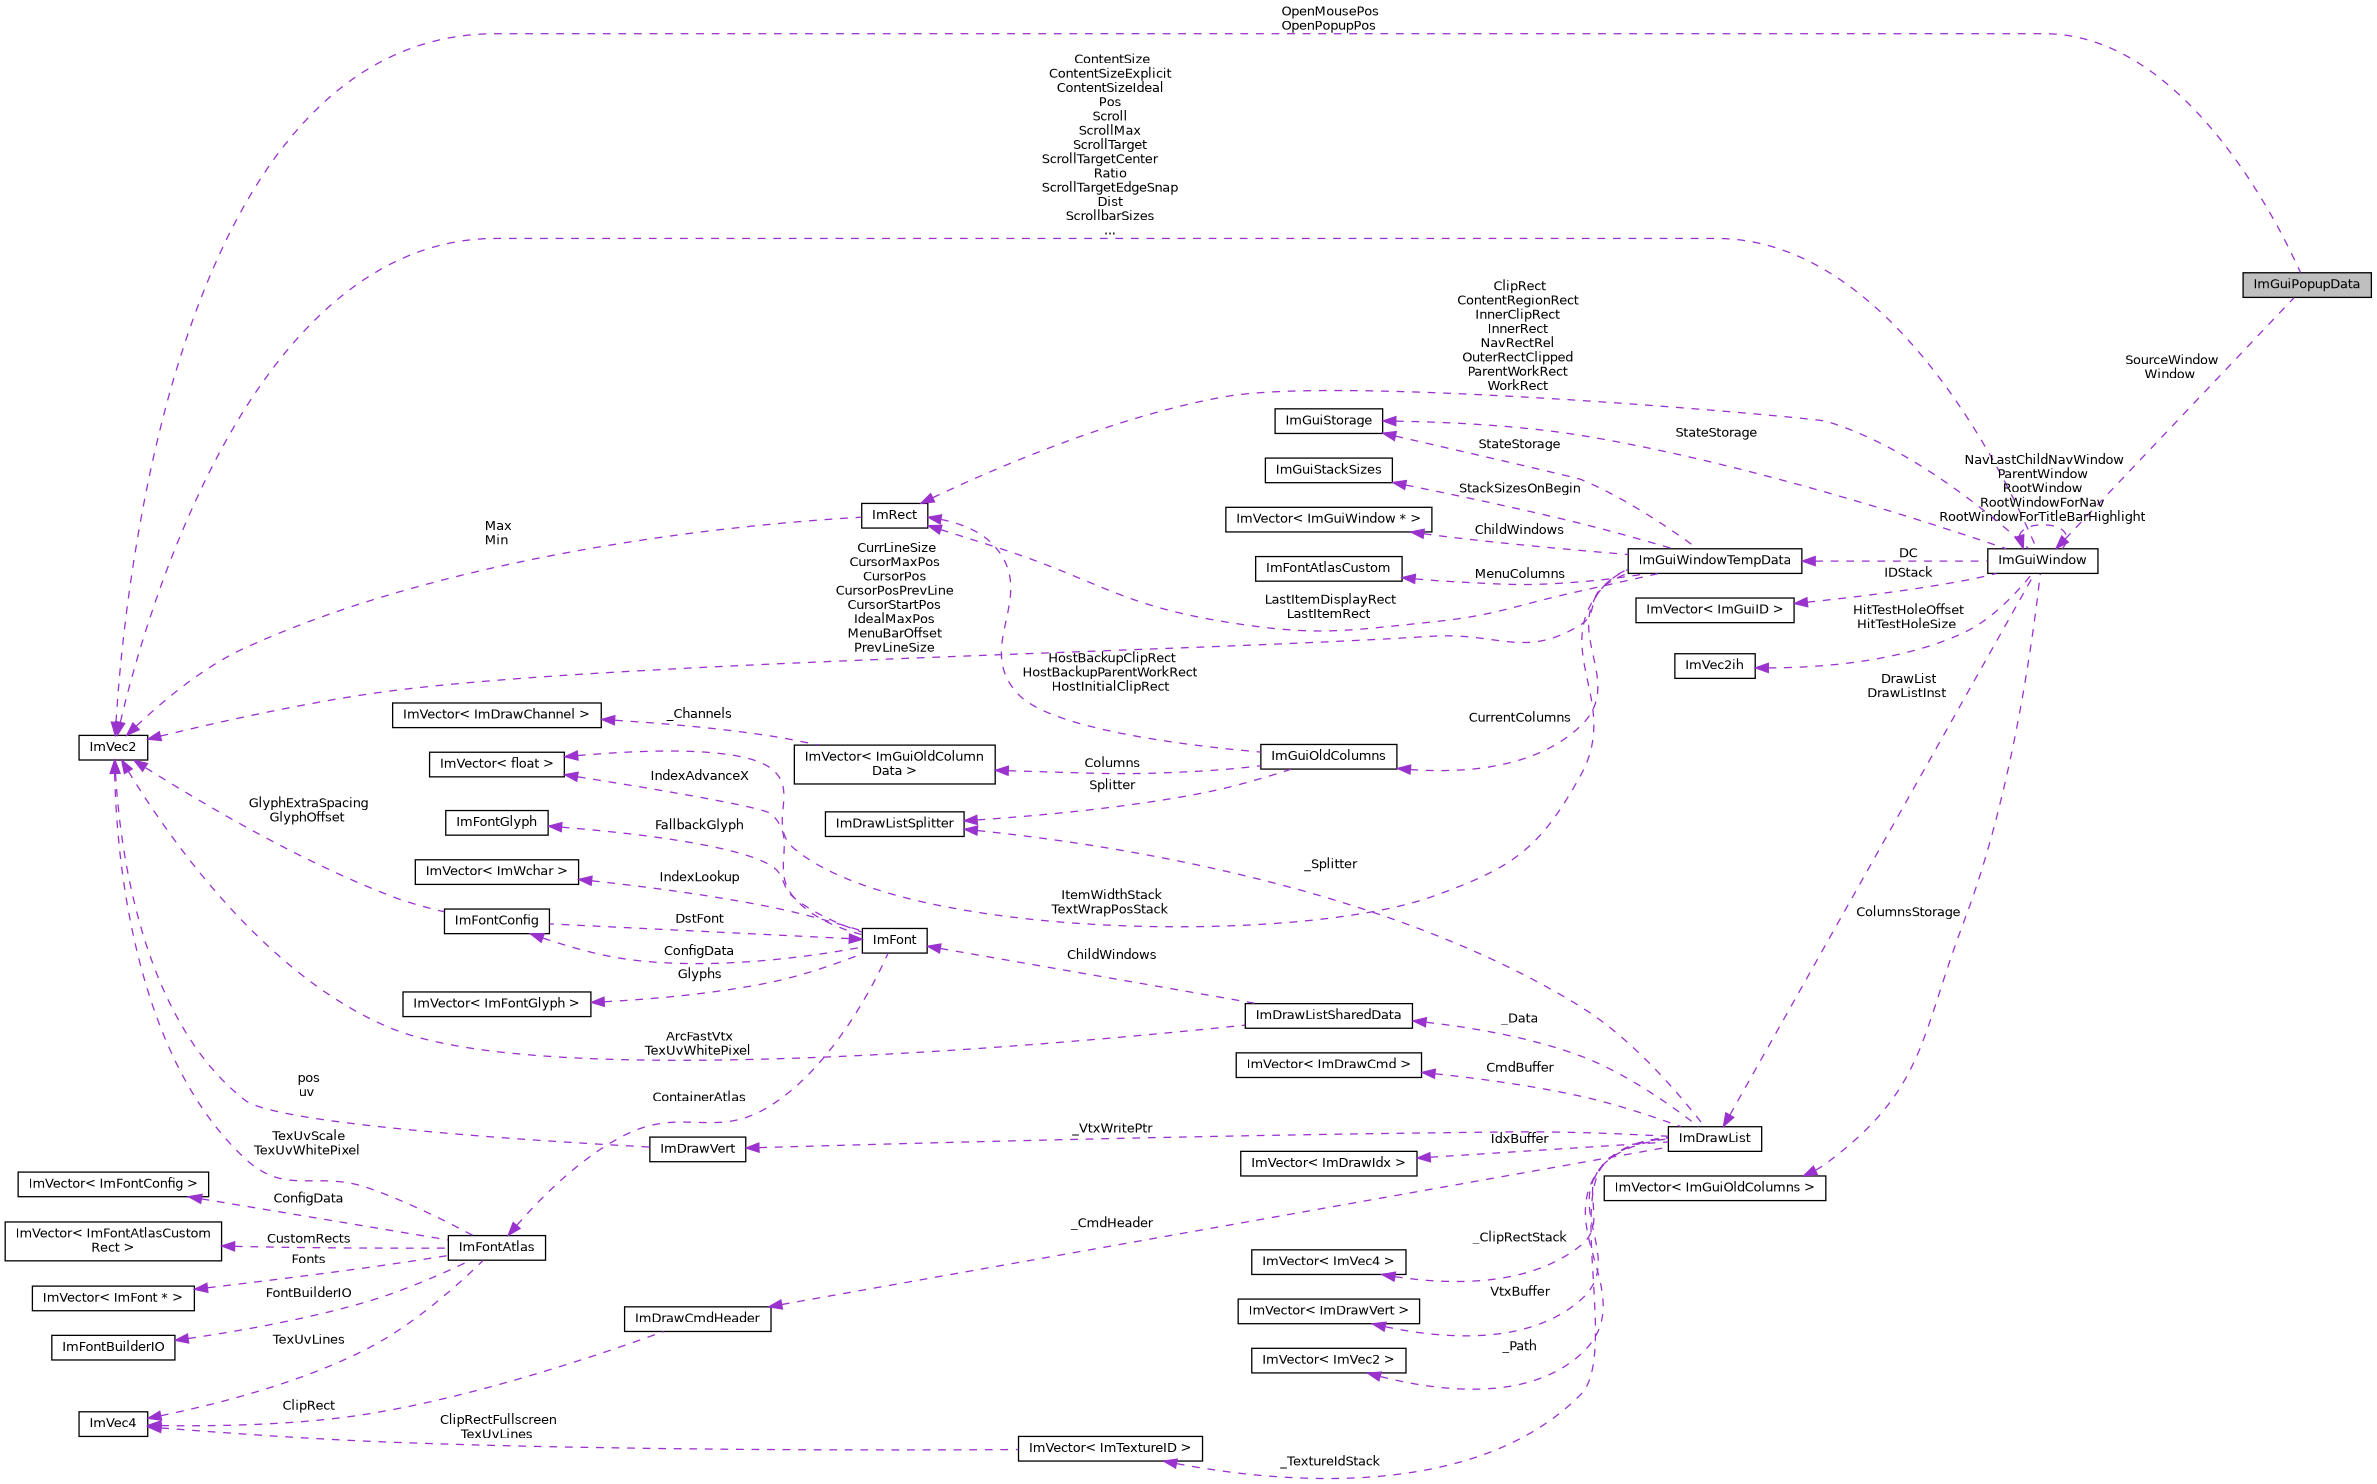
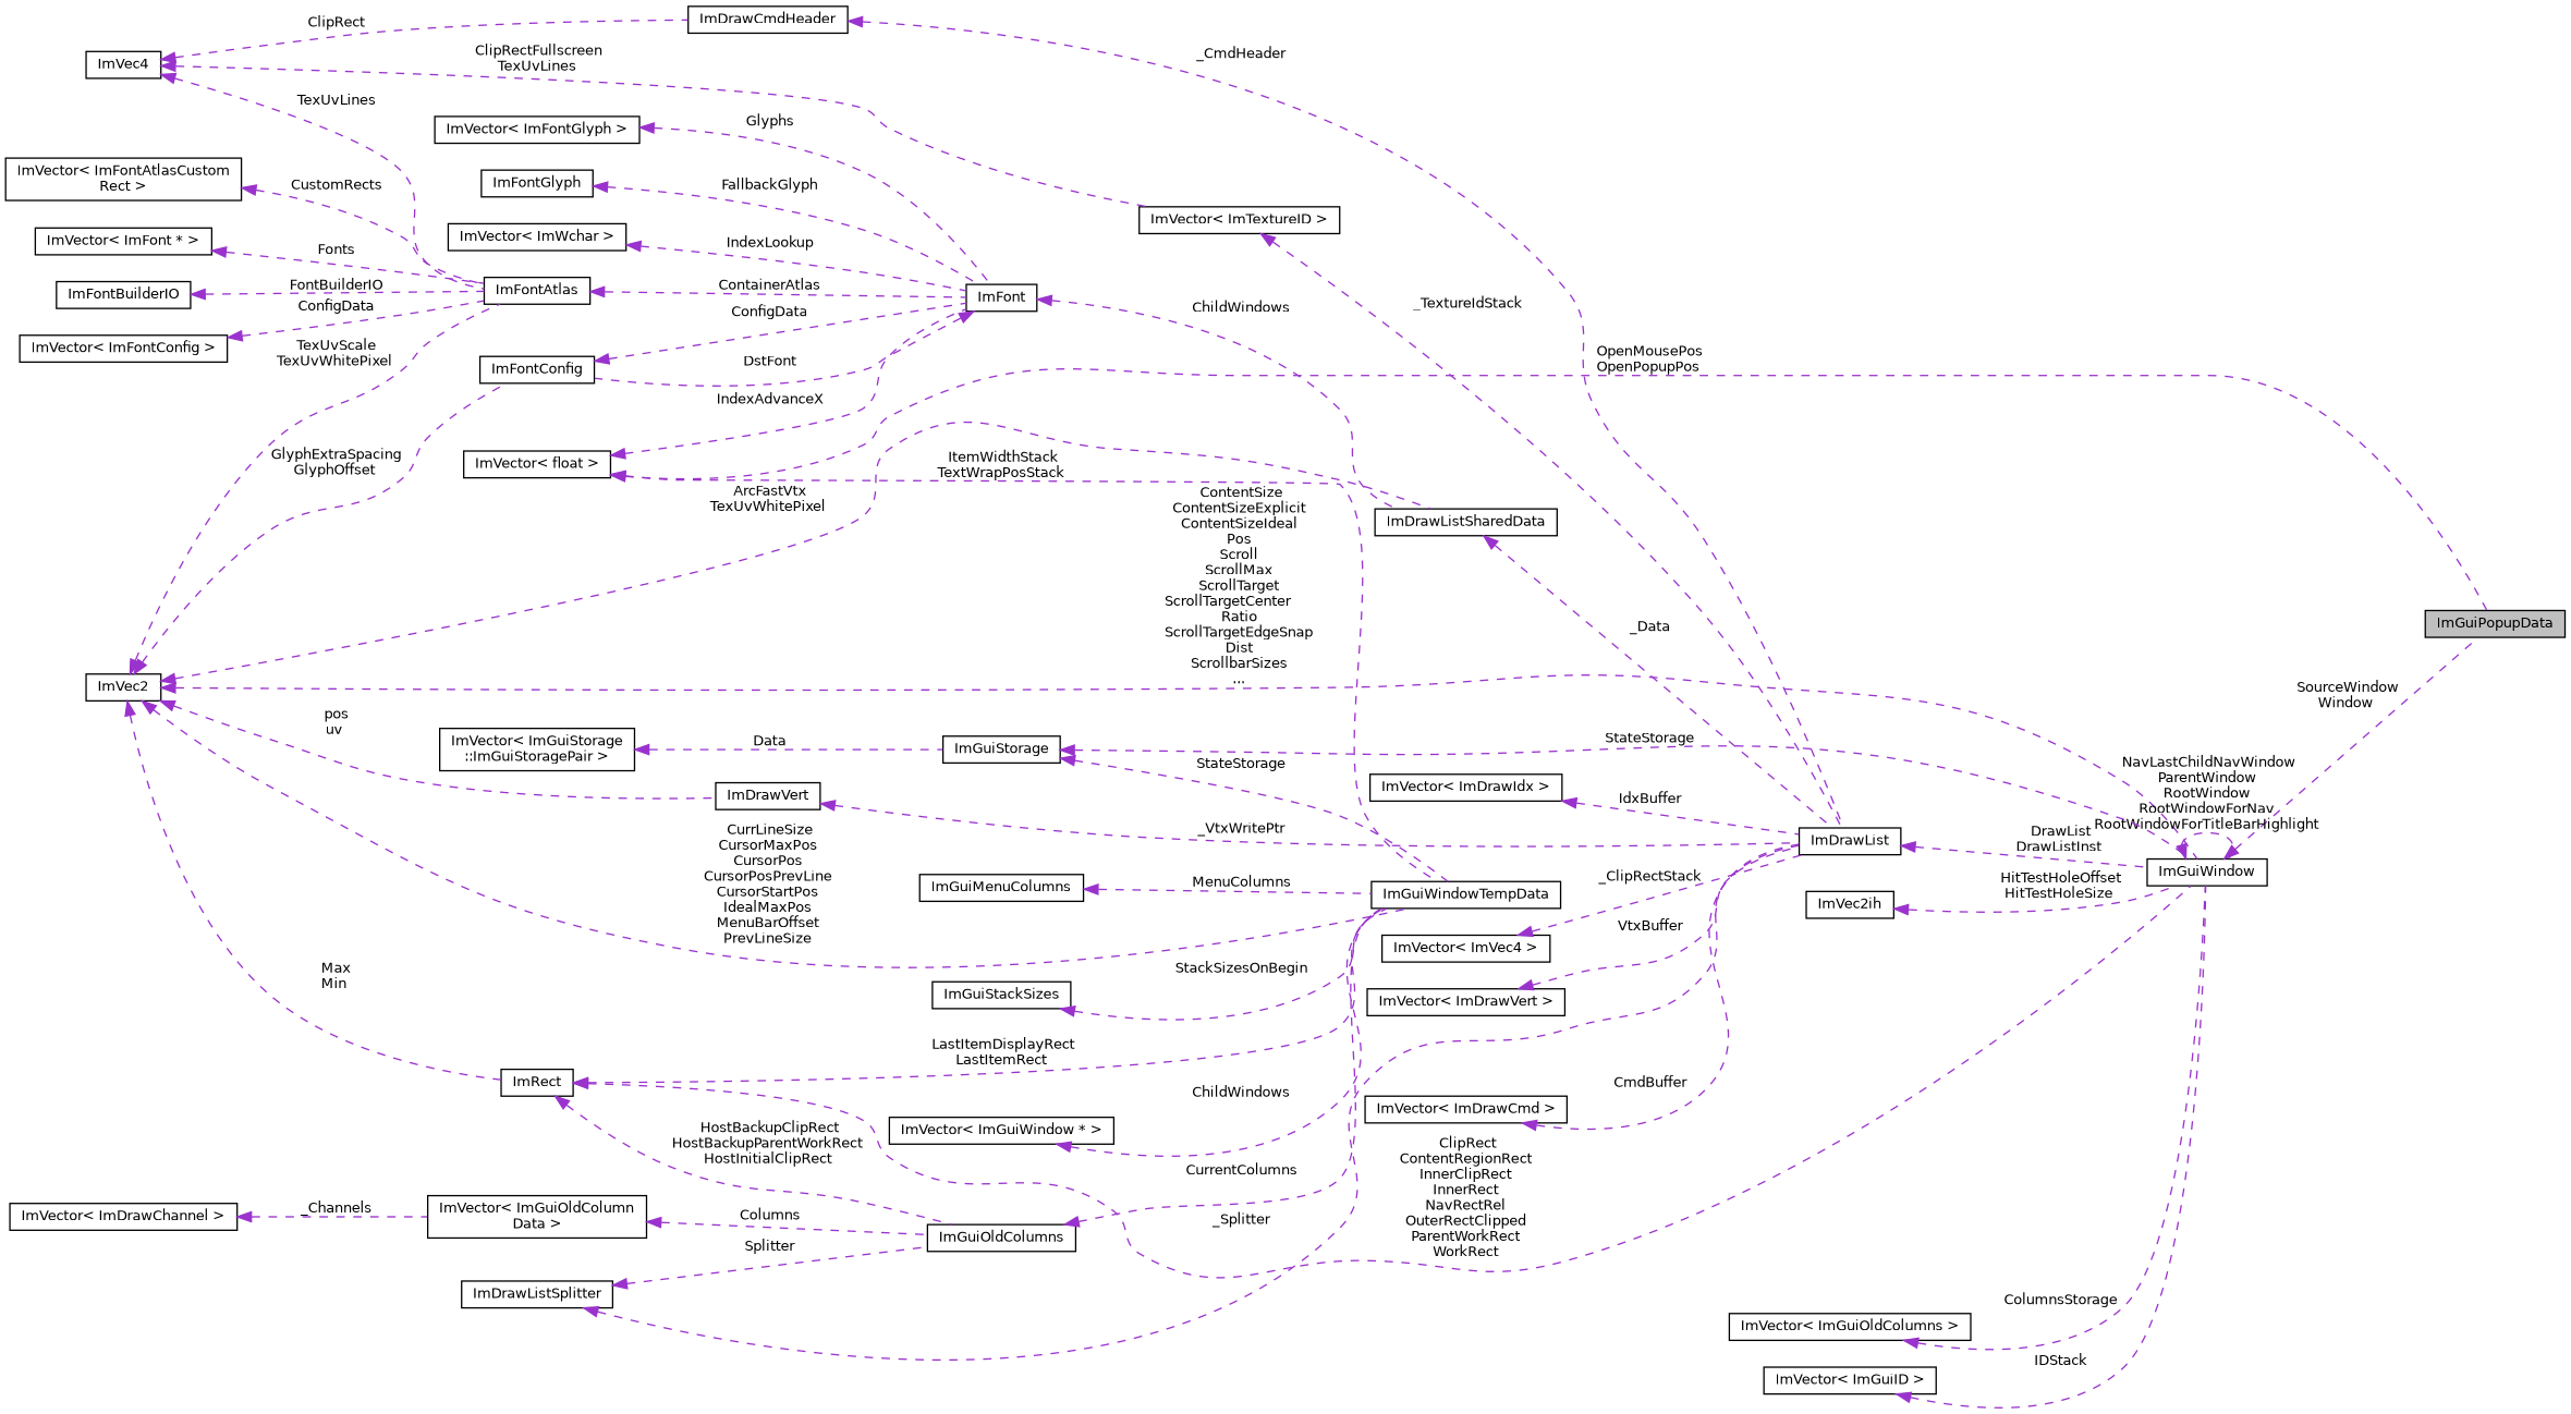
  digraph {
    rankdir=LR
    node [color=black fillcolor=white fontname=Helvetica fontsize=10 shape=record style=filled]
    edge [color=darkorchid3 dir=back fontname=Helvetica fontsize=10 labelfontname=Helvetica labelfontsize=10 style=dashed]
    n1 [fillcolor=grey75 fontcolor=black height=0.2 label=ImGuiPopupData width=0.4]
    n2 [height=0.2 label=ImVec2 width=0.4]
    n3 [height=0.2 label=ImGuiWindow width=0.4]
    n4 [height=0.2 label=ImRect width=0.4]
    n5 [height=0.2 label=ImGuiWindowTempData width=0.4]
    n6 [height=0.2 label=ImDrawListSharedData width=0.4]
    n7 [height=0.2 label=ImFontConfig width=0.4]
    n8 [height=0.2 label=ImFontAtlas width=0.4]
    n9 [height=0.2 label=ImDrawVert width=0.4]
    n10 [height=0.2 label=ImGuiOldColumns width=0.4]
    n11 [height=0.2 label=ImDrawList width=0.4]
    n12 [height=0.2 label=ImFont width=0.4]
    n13 [height=0.2 label=ImVec2ih width=0.4]
    n14 [height=0.2 label=ImGuiStorage width=0.4]
+   n15 [height=0.2 label="ImVector\< ImGuiStorage\l::ImGuiStoragePair \>" width=0.4]
    n16 [height=0.2 label="ImVector\< ImGuiOldColumns \>" width=0.4]
    n17 [height=0.2 label="ImVector\< ImGuiOldColumn\lData \>" width=0.4]
    n18 [height=0.2 label=ImDrawListSplitter width=0.4]
    n19 [height=0.2 label="ImVector\< ImDrawChannel \>" width=0.4]
    n20 [height=0.2 label=ImGuiStackSizes width=0.4]
    n21 [height=0.2 label="ImVector\< ImGuiWindow * \>" width=0.4]
    n22 [height=0.2 label="ImVector\< float \>" width=0.4]
-   n23 [height=0.2 label=ImFontAtlasCustom width=0.4]
+   n23 [height=0.2 label=ImGuiMenuColumns width=0.4]
    n24 [height=0.2 label="ImVector\< ImGuiID \>" width=0.4]
    n25 [height=0.2 label="ImVector\< ImVec4 \>" width=0.4]
    n26 [height=0.2 label="ImVector\< ImDrawVert \>" width=0.4]
-   n27 [height=0.2 label="ImVector\< ImVec2 \>" width=0.4]
    n28 [height=0.2 label=ImVec4 width=0.4]
    n29 [height=0.2 label=ImDrawCmdHeader width=0.4]
    n30 [height=0.2 label="ImVector\< ImTextureID \>" width=0.4]
    n31 [height=0.2 label="ImVector\< ImFontGlyph \>" width=0.4]
    n32 [height=0.2 label=ImFontGlyph width=0.4]
    n33 [height=0.2 label="ImVector\< ImFont * \>" width=0.4]
    n34 [height=0.2 label=ImFontBuilderIO width=0.4]
    n35 [height=0.2 label="ImVector\< ImFontConfig \>" width=0.4]
    n36 [height=0.2 label="ImVector\< ImFontAtlasCustom\lRect \>" width=0.4]
    n37 [height=0.2 label="ImVector\< ImWchar \>" width=0.4]
    n38 [height=0.2 label="ImVector\< ImDrawCmd \>" width=0.4]
    n39 [height=0.2 label="ImVector\< ImDrawIdx \>" width=0.4]
-   n2 -> n1 [label=" OpenMousePos\nOpenPopupPos"]
+   n22 -> n1 [label=" OpenMousePos\nOpenPopupPos"]
    n2 -> n3 [label=" ContentSize\nContentSizeExplicit\nContentSizeIdeal\nPos\nScroll\nScrollMax\nScrollTarget\nScrollTargetCenter\lRatio\nScrollTargetEdgeSnap\lDist\nScrollbarSizes\n..."]
    n2 -> n4 [label=" Max\nMin"]
    n2 -> n5 [label=" CurrLineSize\nCursorMaxPos\nCursorPos\nCursorPosPrevLine\nCursorStartPos\nIdealMaxPos\nMenuBarOffset\nPrevLineSize"]
    n2 -> n6 [label=" ArcFastVtx\nTexUvWhitePixel"]
    n2 -> n7 [label=" GlyphExtraSpacing\nGlyphOffset"]
    n2 -> n8 [label=" TexUvScale\nTexUvWhitePixel"]
    n2 -> n9 [label=" pos\nuv"]
    n3 -> n1 [label=" SourceWindow\nWindow"]
    n3 -> n3 [label=" NavLastChildNavWindow\nParentWindow\nRootWindow\nRootWindowForNav\nRootWindowForTitleBarHighlight"]
    n4 -> n3 [label=" ClipRect\nContentRegionRect\nInnerClipRect\nInnerRect\nNavRectRel\nOuterRectClipped\nParentWorkRect\nWorkRect"]
    n4 -> n5 [label=" LastItemDisplayRect\nLastItemRect"]
    n4 -> n10 [label=" HostBackupClipRect\nHostBackupParentWorkRect\nHostInitialClipRect"]
-   n5 -> n3 [label=" DC"]
    n6 -> n11 [label=" _Data"]
    n7 -> n12 [label=" ConfigData"]
    n8 -> n12 [label=" ContainerAtlas"]
    n9 -> n11 [label=" _VtxWritePtr"]
    n10 -> n5 [label=" CurrentColumns"]
    n11 -> n3 [label=" DrawList\nDrawListInst"]
    n12 -> n6 [label=" ChildWindows"]
    n12 -> n7 [label=" DstFont"]
    n13 -> n3 [label=" HitTestHoleOffset\nHitTestHoleSize"]
    n14 -> n3 [label=" StateStorage"]
    n14 -> n5 [label=" StateStorage"]
+   n15 -> n14 [label=" Data"]
    n16 -> n3 [label=" ColumnsStorage"]
    n17 -> n10 [label=" Columns"]
    n18 -> n10 [label=" Splitter"]
    n18 -> n11 [label=" _Splitter"]
    n19 -> n17 [label=" _Channels"]
    n20 -> n5 [label=" StackSizesOnBegin"]
    n21 -> n5 [label=" ChildWindows"]
    n22 -> n5 [label=" ItemWidthStack\nTextWrapPosStack"]
    n22 -> n12 [label=" IndexAdvanceX"]
    n23 -> n5 [label=" MenuColumns"]
    n24 -> n3 [label=" IDStack"]
    n25 -> n11 [label=" _ClipRectStack"]
    n26 -> n11 [label=" VtxBuffer"]
-   n27 -> n11 [label=" _Path"]
    n28 -> n8 [label=" TexUvLines"]
    n28 -> n29 [label=" ClipRect"]
    n28 -> n30 [label=" ClipRectFullscreen\nTexUvLines"]
    n29 -> n11 [label=" _CmdHeader"]
    n30 -> n11 [label=" _TextureIdStack"]
    n31 -> n12 [label=" Glyphs"]
    n32 -> n12 [label=" FallbackGlyph"]
    n33 -> n8 [label=" Fonts"]
    n34 -> n8 [label=" FontBuilderIO"]
    n35 -> n8 [label=" ConfigData"]
    n36 -> n8 [label=" CustomRects"]
    n37 -> n12 [label=" IndexLookup"]
    n38 -> n11 [label=" CmdBuffer"]
    n39 -> n11 [label=" IdxBuffer"]
  }
